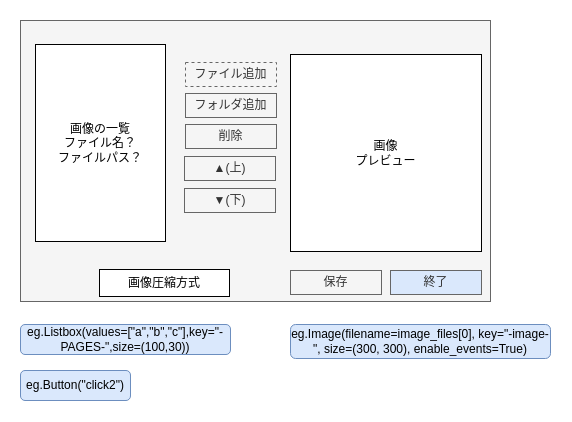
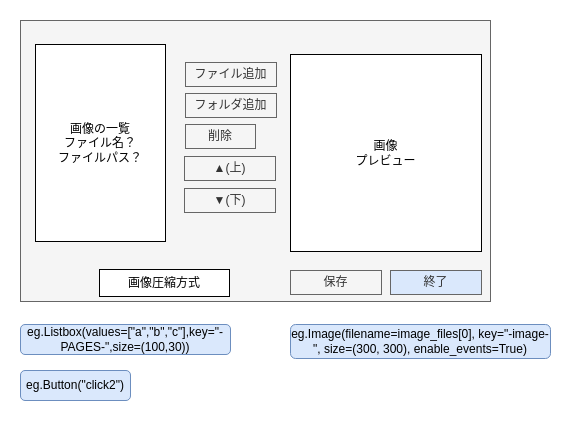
  <mxCell id="0" />
  <mxCell id="1" parent="0" />
  <mxCell id="2" value="" style="rounded=0;whiteSpace=wrap;html=1;fillColor=#f5f5f5;fontColor=#333333;strokeColor=#666666;" vertex="1" parent="1"><mxGeometry x="20" y="20" width="470" height="281" as="geometry" /></mxCell>
  <mxCell id="3" value="画像の一覧&lt;br&gt;ファイル名？&lt;br&gt;ファイルパス？" style="rounded=0;whiteSpace=wrap;html=1;" vertex="1" parent="1"><mxGeometry x="35" y="44" width="130" height="197" as="geometry" /></mxCell>
  <mxCell id="4" value="画像&lt;br&gt;プレビュー" style="rounded=0;whiteSpace=wrap;html=1;" vertex="1" parent="1"><mxGeometry x="290" y="54" width="191" height="197" as="geometry" /></mxCell>
- <mxCell id="5" value="ファイル追加" style="rounded=0;whiteSpace=wrap;html=1;fillColor=#f5f5f5;fontColor=#333333;strokeColor=#666666;dashed=1;" vertex="1" parent="1"><mxGeometry x="185" y="62" width="91" height="24" as="geometry" /></mxCell>
+ <mxCell id="5" value="ファイル追加" style="rounded=0;whiteSpace=wrap;html=1;fillColor=#f5f5f5;fontColor=#333333;strokeColor=#666666;" vertex="1" parent="1"><mxGeometry x="185" y="62" width="91" height="24" as="geometry" /></mxCell>
  <mxCell id="6" value="フォルダ追加" style="rounded=0;whiteSpace=wrap;html=1;fillColor=#f5f5f5;fontColor=#333333;strokeColor=#666666;" vertex="1" parent="1"><mxGeometry x="185" y="93" width="91" height="24" as="geometry" /></mxCell>
- <mxCell id="7" value="削除" style="rounded=0;whiteSpace=wrap;html=1;fillColor=#f5f5f5;fontColor=#333333;strokeColor=#666666;" vertex="1" parent="1"><mxGeometry x="185" y="124" width="91" height="24" as="geometry" /></mxCell>
+ <mxCell id="7" value="削除" style="rounded=0;whiteSpace=wrap;html=1;fillColor=#f5f5f5;fontColor=#333333;strokeColor=#666666;" vertex="1" parent="1"><mxGeometry x="185" y="124" width="70" height="24" as="geometry" /></mxCell>
  <mxCell id="8" value="▲(上)" style="rounded=0;whiteSpace=wrap;html=1;fillColor=#f5f5f5;fontColor=#333333;strokeColor=#666666;" vertex="1" parent="1"><mxGeometry x="184" y="156" width="91" height="24" as="geometry" /></mxCell>
  <mxCell id="9" value="▼(下)" style="rounded=0;whiteSpace=wrap;html=1;fillColor=#f5f5f5;fontColor=#333333;strokeColor=#666666;" vertex="1" parent="1"><mxGeometry x="184" y="188" width="91" height="24" as="geometry" /></mxCell>
  <mxCell id="10" value="保存" style="rounded=0;whiteSpace=wrap;html=1;fillColor=#f5f5f5;fontColor=#333333;strokeColor=#666666;" vertex="1" parent="1"><mxGeometry x="290" y="270" width="91" height="24" as="geometry" /></mxCell>
  <mxCell id="11" value="終了" style="rounded=0;whiteSpace=wrap;html=1;fillColor=#dae8fc;fontColor=#333333;strokeColor=#666666;" vertex="1" parent="1"><mxGeometry x="390" y="270" width="91" height="24" as="geometry" /></mxCell>
  <mxCell id="12" value="画像圧縮方式" style="rounded=0;whiteSpace=wrap;html=1;" vertex="1" parent="1"><mxGeometry x="99" y="269" width="130" height="27" as="geometry" /></mxCell>
  <mxCell id="13" value="eg.Image(filename=image_files[0], key=&quot;-image-&quot;, size=(300, 300), enable_events=True)" style="rounded=1;whiteSpace=wrap;html=1;fillColor=#dae8fc;strokeColor=#6c8ebf;" vertex="1" parent="1"><mxGeometry x="290" y="324" width="260" height="34" as="geometry" /></mxCell>
  <mxCell id="14" value="eg.Listbox(values=[&quot;a&quot;,&quot;b&quot;,&quot;c&quot;],key=&quot;-PAGES-&quot;,size=(100,30))" style="rounded=1;whiteSpace=wrap;html=1;fillColor=#dae8fc;strokeColor=#6c8ebf;" vertex="1" parent="1"><mxGeometry x="20" y="324" width="210" height="30" as="geometry" /></mxCell>
  <mxCell id="15" value="eg.Button(&quot;click2&quot;)" style="rounded=1;whiteSpace=wrap;html=1;fillColor=#dae8fc;strokeColor=#6c8ebf;" vertex="1" parent="1"><mxGeometry x="20" y="370" width="110" height="30" as="geometry" /></mxCell>
